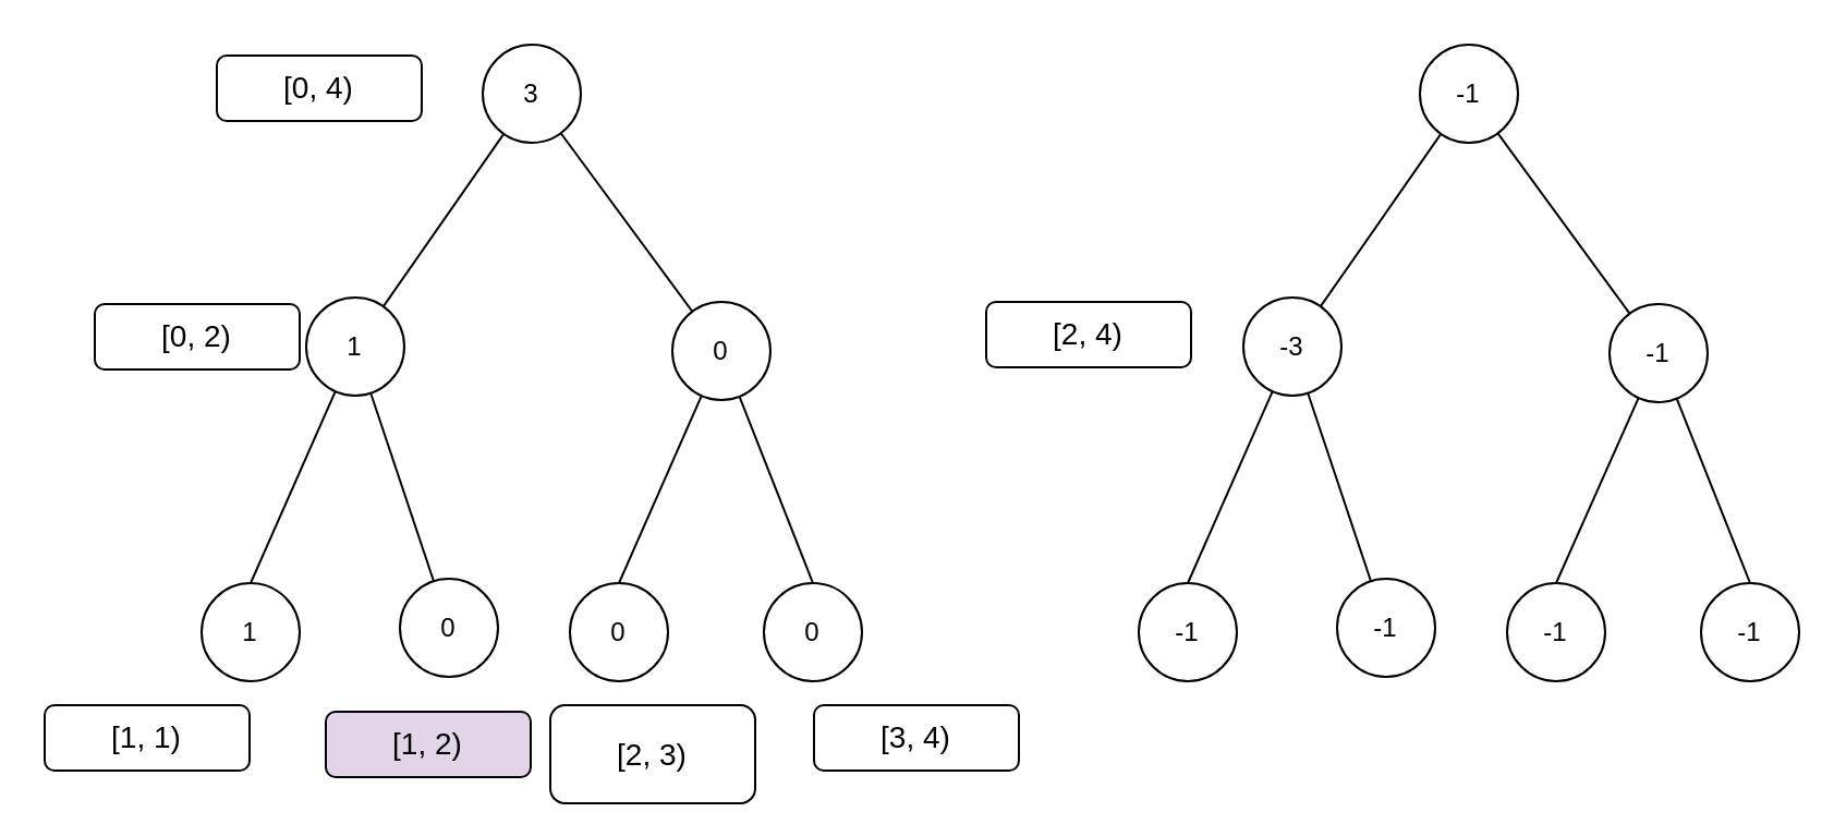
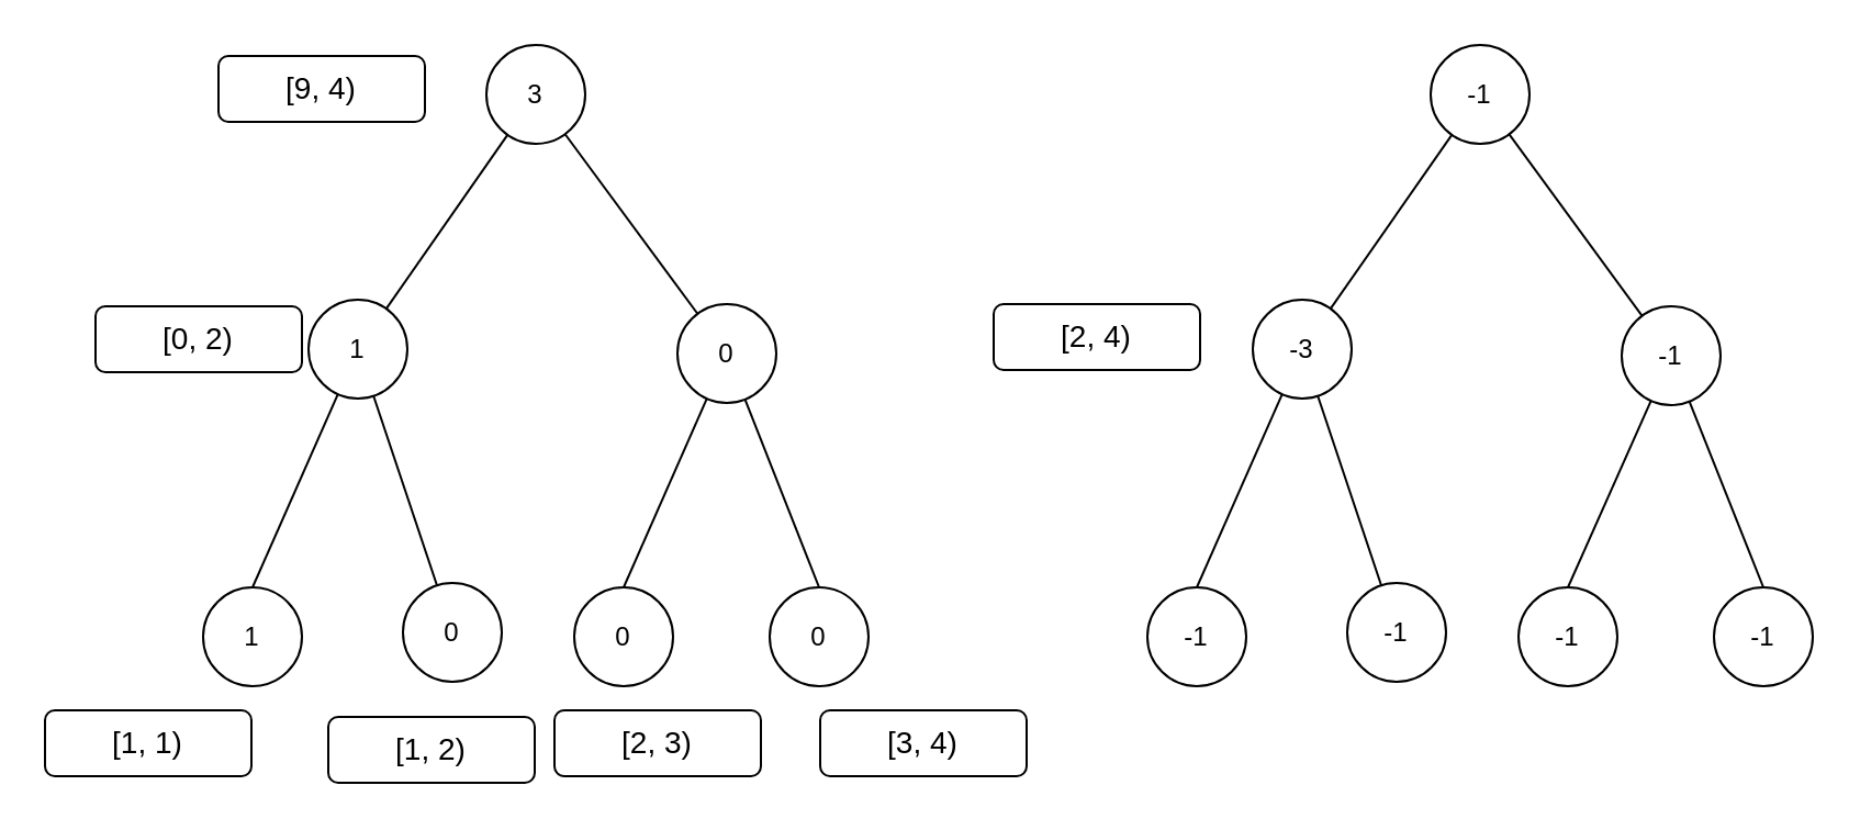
  <mxCell id="0" />
  <mxCell id="1" parent="0" />
  <mxCell id="2" value="1" style="ellipse;whiteSpace=wrap;html=1;aspect=fixed;" vertex="1" parent="1"><mxGeometry x="92" y="267" width="45" height="45" as="geometry" /></mxCell>
  <mxCell id="3" value="0" style="ellipse;whiteSpace=wrap;html=1;aspect=fixed;" vertex="1" parent="1"><mxGeometry x="183" y="265" width="45" height="45" as="geometry" /></mxCell>
  <mxCell id="4" value="0" style="ellipse;whiteSpace=wrap;html=1;aspect=fixed;" vertex="1" parent="1"><mxGeometry x="261" y="267" width="45" height="45" as="geometry" /></mxCell>
  <mxCell id="5" value="0" style="ellipse;whiteSpace=wrap;html=1;aspect=fixed;" vertex="1" parent="1"><mxGeometry x="350" y="267" width="45" height="45" as="geometry" /></mxCell>
  <mxCell id="6" value="1" style="ellipse;whiteSpace=wrap;html=1;aspect=fixed;" vertex="1" parent="1"><mxGeometry x="140" y="136" width="45" height="45" as="geometry" /></mxCell>
  <mxCell id="7" value="0" style="ellipse;whiteSpace=wrap;html=1;aspect=fixed;" vertex="1" parent="1"><mxGeometry x="308" y="138" width="45" height="45" as="geometry" /></mxCell>
  <mxCell id="8" value="3" style="ellipse;whiteSpace=wrap;html=1;aspect=fixed;" vertex="1" parent="1"><mxGeometry x="221" y="20" width="45" height="45" as="geometry" /></mxCell>
  <mxCell id="9" value="" style="endArrow=none;html=1;exitX=0.5;exitY=0;exitDx=0;exitDy=0;" edge="1" parent="1" source="2" target="6"><mxGeometry width="50" height="50" relative="1" as="geometry"><mxPoint x="549" y="201" as="sourcePoint" /><mxPoint x="599" y="151" as="targetPoint" /></mxGeometry></mxCell>
  <mxCell id="10" value="" style="endArrow=none;html=1;" edge="1" parent="1" source="3" target="6"><mxGeometry width="50" height="50" relative="1" as="geometry"><mxPoint x="120.5" y="264" as="sourcePoint" /><mxPoint x="164.047" y="189.867" as="targetPoint" /></mxGeometry></mxCell>
  <mxCell id="11" value="" style="endArrow=none;html=1;exitX=0.5;exitY=0;exitDx=0;exitDy=0;" edge="1" parent="1" source="5" target="7"><mxGeometry width="50" height="50" relative="1" as="geometry"><mxPoint x="405.885" y="286.265" as="sourcePoint" /><mxPoint x="376.995" y="199.995" as="targetPoint" /></mxGeometry></mxCell>
  <mxCell id="12" value="" style="endArrow=none;html=1;exitX=0.5;exitY=0;exitDx=0;exitDy=0;" edge="1" parent="1" source="4" target="7"><mxGeometry width="50" height="50" relative="1" as="geometry"><mxPoint x="326.71" y="295.58" as="sourcePoint" /><mxPoint x="316" y="194" as="targetPoint" /></mxGeometry></mxCell>
  <mxCell id="13" value="" style="endArrow=none;html=1;" edge="1" parent="1" source="7" target="8"><mxGeometry width="50" height="50" relative="1" as="geometry"><mxPoint x="549" y="201" as="sourcePoint" /><mxPoint x="599" y="151" as="targetPoint" /></mxGeometry></mxCell>
  <mxCell id="14" value="" style="endArrow=none;html=1;" edge="1" parent="1" source="6" target="8"><mxGeometry width="50" height="50" relative="1" as="geometry"><mxPoint x="231.297" y="164.781" as="sourcePoint" /><mxPoint x="171.002" y="83" as="targetPoint" /></mxGeometry></mxCell>
  <mxCell id="15" value="-1" style="ellipse;whiteSpace=wrap;html=1;aspect=fixed;" vertex="1" parent="1"><mxGeometry x="522" y="267" width="45" height="45" as="geometry" /></mxCell>
  <mxCell id="16" value="-1" style="ellipse;whiteSpace=wrap;html=1;aspect=fixed;" vertex="1" parent="1"><mxGeometry x="613" y="265" width="45" height="45" as="geometry" /></mxCell>
  <mxCell id="17" value="-1" style="ellipse;whiteSpace=wrap;html=1;aspect=fixed;" vertex="1" parent="1"><mxGeometry x="691" y="267" width="45" height="45" as="geometry" /></mxCell>
  <mxCell id="18" value="-1" style="ellipse;whiteSpace=wrap;html=1;aspect=fixed;" vertex="1" parent="1"><mxGeometry x="780" y="267" width="45" height="45" as="geometry" /></mxCell>
  <mxCell id="19" value="-3" style="ellipse;whiteSpace=wrap;html=1;aspect=fixed;" vertex="1" parent="1"><mxGeometry x="570" y="136" width="45" height="45" as="geometry" /></mxCell>
  <mxCell id="20" value="-1" style="ellipse;whiteSpace=wrap;html=1;aspect=fixed;" vertex="1" parent="1"><mxGeometry x="738" y="139" width="45" height="45" as="geometry" /></mxCell>
  <mxCell id="21" value="-1" style="ellipse;whiteSpace=wrap;html=1;aspect=fixed;" vertex="1" parent="1"><mxGeometry x="651" y="20" width="45" height="45" as="geometry" /></mxCell>
  <mxCell id="22" value="" style="endArrow=none;html=1;exitX=0.5;exitY=0;exitDx=0;exitDy=0;" edge="1" parent="1" source="15" target="19"><mxGeometry width="50" height="50" relative="1" as="geometry"><mxPoint x="979" y="201" as="sourcePoint" /><mxPoint x="1029" y="151" as="targetPoint" /></mxGeometry></mxCell>
  <mxCell id="23" value="" style="endArrow=none;html=1;" edge="1" parent="1" source="16" target="19"><mxGeometry width="50" height="50" relative="1" as="geometry"><mxPoint x="550.5" y="264" as="sourcePoint" /><mxPoint x="594.047" y="189.867" as="targetPoint" /></mxGeometry></mxCell>
  <mxCell id="24" value="" style="endArrow=none;html=1;exitX=0.5;exitY=0;exitDx=0;exitDy=0;" edge="1" parent="1" source="18" target="20"><mxGeometry width="50" height="50" relative="1" as="geometry"><mxPoint x="835.885" y="286.265" as="sourcePoint" /><mxPoint x="806.995" y="199.995" as="targetPoint" /></mxGeometry></mxCell>
  <mxCell id="25" value="" style="endArrow=none;html=1;exitX=0.5;exitY=0;exitDx=0;exitDy=0;" edge="1" parent="1" source="17" target="20"><mxGeometry width="50" height="50" relative="1" as="geometry"><mxPoint x="756.71" y="295.58" as="sourcePoint" /><mxPoint x="746" y="194" as="targetPoint" /></mxGeometry></mxCell>
  <mxCell id="26" value="" style="endArrow=none;html=1;" edge="1" parent="1" source="20" target="21"><mxGeometry width="50" height="50" relative="1" as="geometry"><mxPoint x="979" y="201" as="sourcePoint" /><mxPoint x="1029" y="151" as="targetPoint" /></mxGeometry></mxCell>
  <mxCell id="27" value="" style="endArrow=none;html=1;" edge="1" parent="1" source="19" target="21"><mxGeometry width="50" height="50" relative="1" as="geometry"><mxPoint x="661.297" y="164.781" as="sourcePoint" /><mxPoint x="601.002" y="83" as="targetPoint" /></mxGeometry></mxCell>
- <mxCell id="28" value="&lt;font style=&quot;font-size: 14px&quot;&gt;[0, 4)&lt;/font&gt;" style="rounded=1;whiteSpace=wrap;html=1;" vertex="1" parent="1"><mxGeometry x="99" y="25" width="94" height="30" as="geometry" /></mxCell>
+ <mxCell id="28" value="&lt;font style=&quot;font-size: 14px&quot;&gt;[9, 4)&lt;/font&gt;" style="rounded=1;whiteSpace=wrap;html=1;" vertex="1" parent="1"><mxGeometry x="99" y="25" width="94" height="30" as="geometry" /></mxCell>
  <mxCell id="29" value="&lt;font style=&quot;font-size: 14px&quot;&gt;[0, 2)&lt;/font&gt;" style="rounded=1;whiteSpace=wrap;html=1;" vertex="1" parent="1"><mxGeometry x="43" y="139" width="94" height="30" as="geometry" /></mxCell>
  <mxCell id="30" value="&lt;div&gt;&lt;font style=&quot;font-size: 14px&quot;&gt;[2, 4)&lt;/font&gt;&lt;/div&gt;" style="rounded=1;whiteSpace=wrap;html=1;" vertex="1" parent="1"><mxGeometry x="452" y="138" width="94" height="30" as="geometry" /></mxCell>
  <mxCell id="31" value="&lt;font style=&quot;font-size: 14px&quot;&gt;[1, 1)&lt;/font&gt;" style="rounded=1;whiteSpace=wrap;html=1;" vertex="1" parent="1"><mxGeometry x="20" y="323" width="94" height="30" as="geometry" /></mxCell>
- <mxCell id="32" value="&lt;font style=&quot;font-size: 14px&quot;&gt;[1, 2)&lt;/font&gt;" style="rounded=1;whiteSpace=wrap;html=1;fillColor=#e1d5e7;" vertex="1" parent="1"><mxGeometry x="149" y="326" width="94" height="30" as="geometry" /></mxCell>
- <mxCell id="33" value="&lt;font style=&quot;font-size: 14px&quot;&gt;[2, 3)&lt;/font&gt;" style="rounded=1;whiteSpace=wrap;html=1;" vertex="1" parent="1"><mxGeometry x="252" y="323" width="94" height="45" as="geometry" /></mxCell>
+ <mxCell id="32" value="&lt;font style=&quot;font-size: 14px&quot;&gt;[1, 2)&lt;/font&gt;" style="rounded=1;whiteSpace=wrap;html=1;" vertex="1" parent="1"><mxGeometry x="149" y="326" width="94" height="30" as="geometry" /></mxCell>
+ <mxCell id="33" value="&lt;font style=&quot;font-size: 14px&quot;&gt;[2, 3)&lt;/font&gt;" style="rounded=1;whiteSpace=wrap;html=1;" vertex="1" parent="1"><mxGeometry x="252" y="323" width="94" height="30" as="geometry" /></mxCell>
  <mxCell id="34" value="&lt;font style=&quot;font-size: 14px&quot;&gt;[3, 4)&lt;/font&gt;" style="rounded=1;whiteSpace=wrap;html=1;" vertex="1" parent="1"><mxGeometry x="373" y="323" width="94" height="30" as="geometry" /></mxCell>
